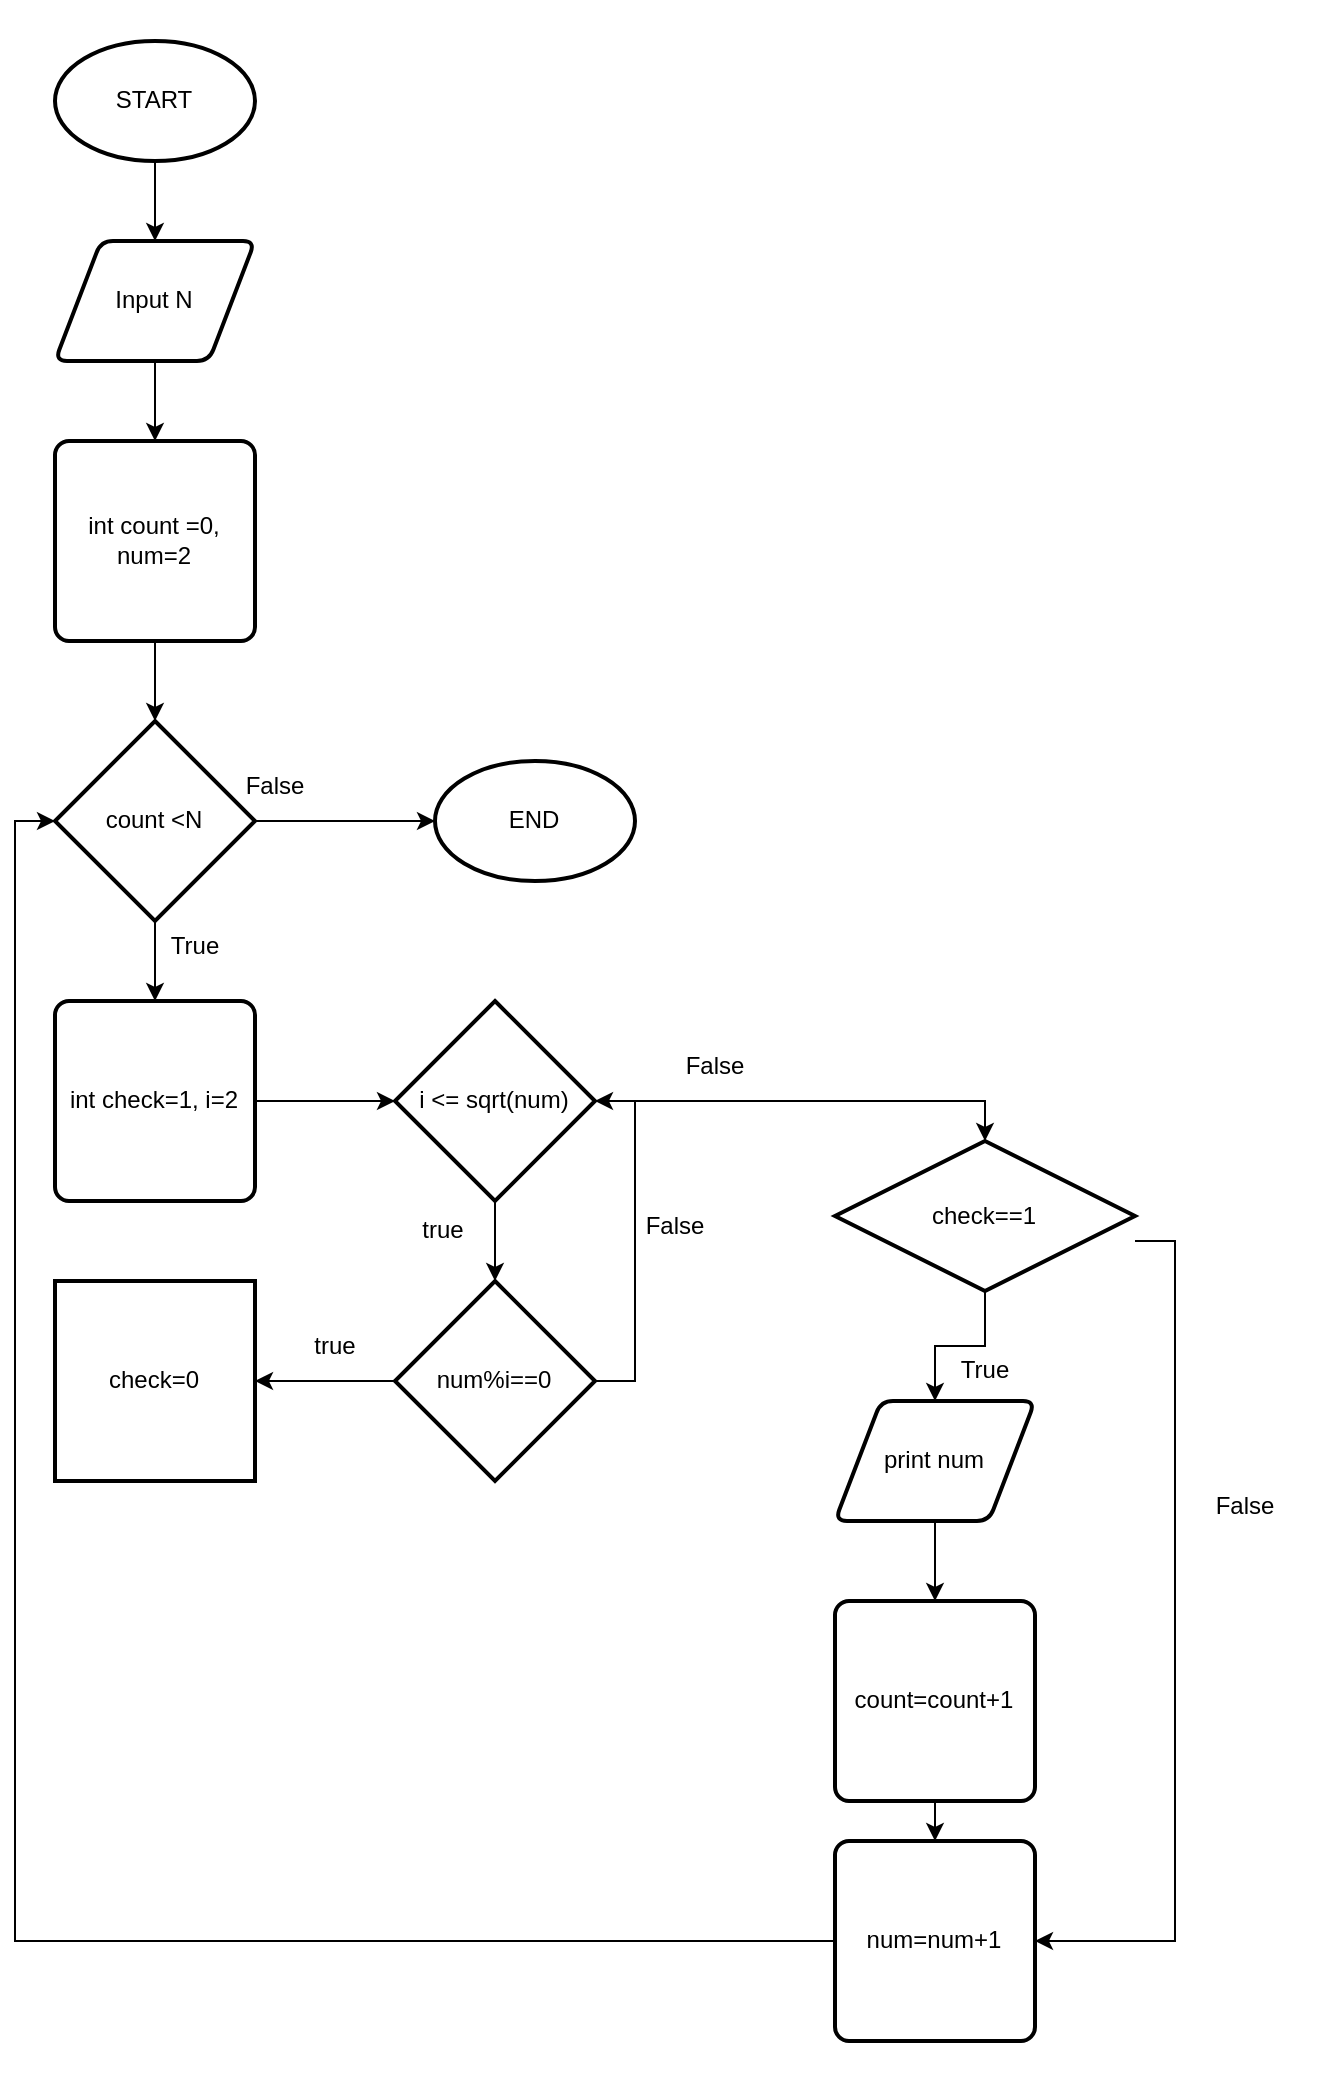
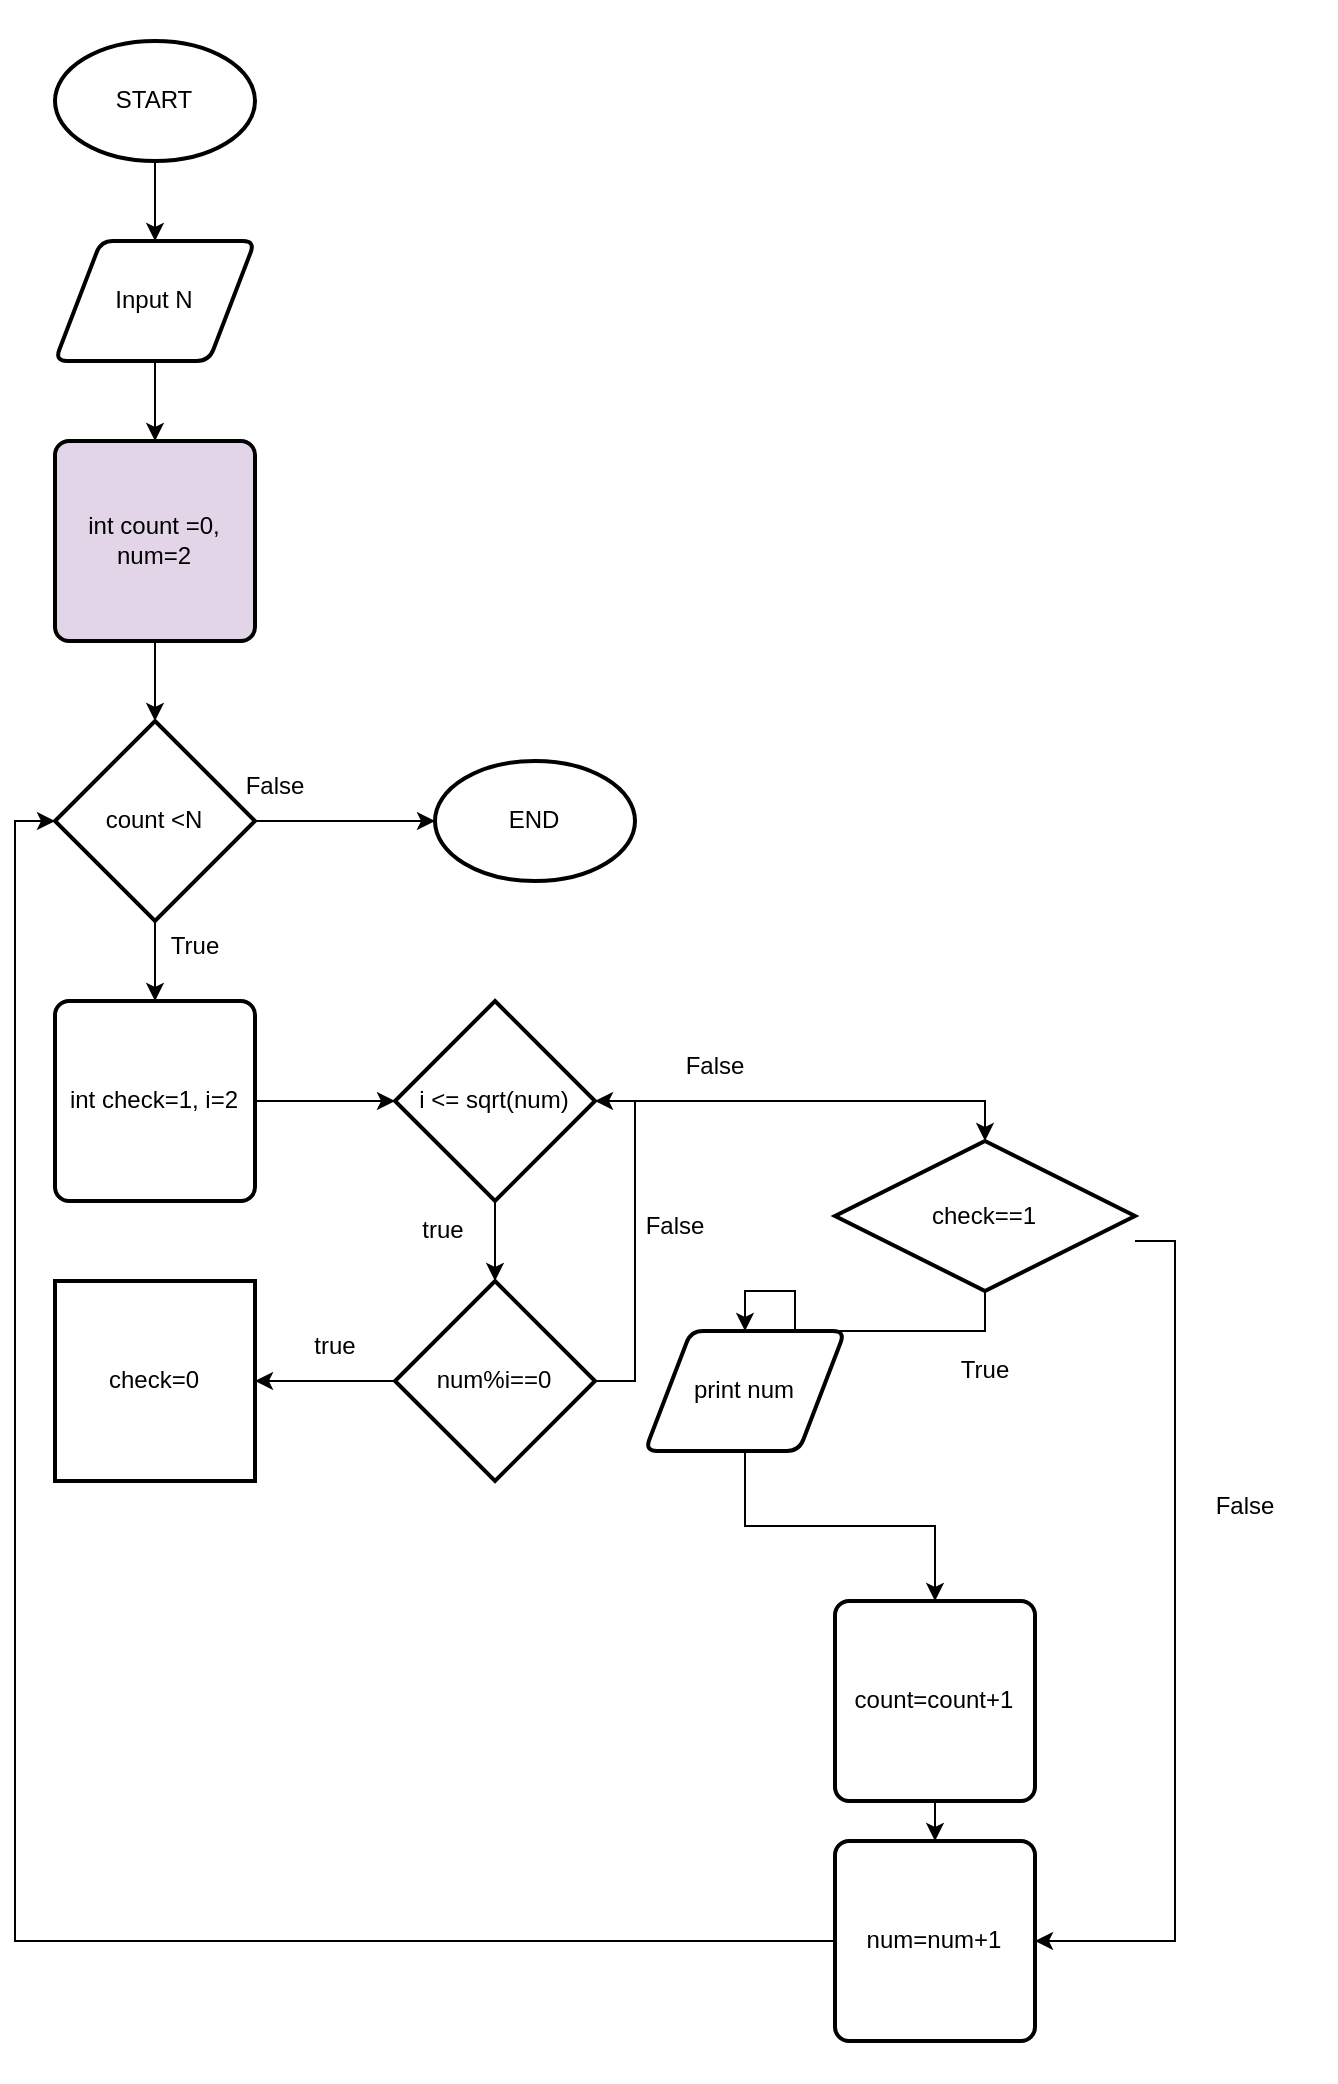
  <mxCell id="0" />
  <mxCell id="1" parent="0" />
  <mxCell id="2" style="edgeStyle=orthogonalEdgeStyle;rounded=0;orthogonalLoop=1;jettySize=auto;html=1;" edge="1" parent="1" source="3" target="5"><mxGeometry relative="1" as="geometry"><mxPoint x="70" y="230" as="targetPoint" /></mxGeometry></mxCell>
  <mxCell id="3" value="Input N" style="shape=parallelogram;html=1;strokeWidth=2;perimeter=parallelogramPerimeter;whiteSpace=wrap;rounded=1;arcSize=12;size=0.23;" vertex="1" parent="1"><mxGeometry x="20" y="120" width="100" height="60" as="geometry" /></mxCell>
  <mxCell id="4" style="edgeStyle=orthogonalEdgeStyle;rounded=0;orthogonalLoop=1;jettySize=auto;html=1;" edge="1" parent="1" source="5" target="8"><mxGeometry relative="1" as="geometry"><mxPoint x="70" y="370" as="targetPoint" /></mxGeometry></mxCell>
- <mxCell id="5" value="int count =0, num=2" style="rounded=1;whiteSpace=wrap;html=1;absoluteArcSize=1;arcSize=14;strokeWidth=2;" vertex="1" parent="1"><mxGeometry x="20" y="220" width="100" height="100" as="geometry" /></mxCell>
+ <mxCell id="5" value="int count =0, num=2" style="rounded=1;whiteSpace=wrap;html=1;absoluteArcSize=1;arcSize=14;strokeWidth=2;fillColor=#e1d5e7;" vertex="1" parent="1"><mxGeometry x="20" y="220" width="100" height="100" as="geometry" /></mxCell>
  <mxCell id="6" style="edgeStyle=orthogonalEdgeStyle;rounded=0;orthogonalLoop=1;jettySize=auto;html=1;" edge="1" parent="1" source="8" target="10"><mxGeometry relative="1" as="geometry"><mxPoint x="70" y="510" as="targetPoint" /></mxGeometry></mxCell>
  <mxCell id="7" style="edgeStyle=orthogonalEdgeStyle;rounded=0;orthogonalLoop=1;jettySize=auto;html=1;entryX=0;entryY=0.5;entryDx=0;entryDy=0;entryPerimeter=0;" edge="1" parent="1" source="8" target="37"><mxGeometry relative="1" as="geometry"><mxPoint x="200" y="410" as="targetPoint" /></mxGeometry></mxCell>
  <mxCell id="8" value="count &amp;lt;N" style="strokeWidth=2;html=1;shape=mxgraph.flowchart.decision;whiteSpace=wrap;" vertex="1" parent="1"><mxGeometry x="20" y="360" width="100" height="100" as="geometry" /></mxCell>
  <mxCell id="9" style="edgeStyle=orthogonalEdgeStyle;rounded=0;orthogonalLoop=1;jettySize=auto;html=1;" edge="1" parent="1" source="10"><mxGeometry relative="1" as="geometry"><mxPoint x="190" y="550" as="targetPoint" /></mxGeometry></mxCell>
  <mxCell id="10" value="int check=1, i=2" style="rounded=1;whiteSpace=wrap;html=1;absoluteArcSize=1;arcSize=14;strokeWidth=2;" vertex="1" parent="1"><mxGeometry x="20" y="500" width="100" height="100" as="geometry" /></mxCell>
  <mxCell id="11" style="edgeStyle=orthogonalEdgeStyle;rounded=0;orthogonalLoop=1;jettySize=auto;html=1;" edge="1" parent="1" source="13" target="17"><mxGeometry relative="1" as="geometry"><mxPoint x="240" y="670" as="targetPoint" /></mxGeometry></mxCell>
  <mxCell id="12" style="edgeStyle=orthogonalEdgeStyle;rounded=0;orthogonalLoop=1;jettySize=auto;html=1;entryX=0.5;entryY=0;entryDx=0;entryDy=0;entryPerimeter=0;" edge="1" parent="1" source="13" target="26"><mxGeometry relative="1" as="geometry"><mxPoint x="460" y="640" as="targetPoint" /></mxGeometry></mxCell>
  <mxCell id="13" value="i &amp;lt;= sqrt(num)" style="strokeWidth=2;html=1;shape=mxgraph.flowchart.decision;whiteSpace=wrap;" vertex="1" parent="1"><mxGeometry x="190" y="500" width="100" height="100" as="geometry" /></mxCell>
  <mxCell id="14" value="True" style="text;html=1;align=center;verticalAlign=middle;resizable=0;points=[];autosize=1;strokeColor=none;fillColor=none;" vertex="1" parent="1"><mxGeometry x="65" y="458" width="50" height="30" as="geometry" /></mxCell>
  <mxCell id="15" value="False" style="text;html=1;align=center;verticalAlign=middle;resizable=0;points=[];autosize=1;strokeColor=none;fillColor=none;" vertex="1" parent="1"><mxGeometry x="105" y="378" width="50" height="30" as="geometry" /></mxCell>
  <mxCell id="16" style="edgeStyle=orthogonalEdgeStyle;rounded=0;orthogonalLoop=1;jettySize=auto;html=1;" edge="1" parent="1" source="17" target="18"><mxGeometry relative="1" as="geometry"><mxPoint x="150" y="670" as="targetPoint" /></mxGeometry></mxCell>
  <mxCell id="17" value="num%i==0" style="strokeWidth=2;html=1;shape=mxgraph.flowchart.decision;whiteSpace=wrap;" vertex="1" parent="1"><mxGeometry x="190" y="640" width="100" height="100" as="geometry" /></mxCell>
  <mxCell id="18" value="check=0" style="whiteSpace=wrap;html=1;absoluteArcSize=1;arcSize=14;strokeWidth=2;rounded=0;" vertex="1" parent="1"><mxGeometry x="20" y="640" width="100" height="100" as="geometry" /></mxCell>
  <mxCell id="19" value="true" style="text;html=1;align=center;verticalAlign=middle;resizable=0;points=[];autosize=1;strokeColor=none;fillColor=none;" vertex="1" parent="1"><mxGeometry x="194" y="600" width="40" height="30" as="geometry" /></mxCell>
  <mxCell id="20" value="true" style="text;html=1;align=center;verticalAlign=middle;resizable=0;points=[];autosize=1;strokeColor=none;fillColor=none;" vertex="1" parent="1"><mxGeometry x="140" y="658" width="40" height="30" as="geometry" /></mxCell>
  <mxCell id="21" style="edgeStyle=orthogonalEdgeStyle;rounded=0;orthogonalLoop=1;jettySize=auto;html=1;entryX=1;entryY=0.5;entryDx=0;entryDy=0;entryPerimeter=0;" edge="1" parent="1" source="17" target="13"><mxGeometry relative="1" as="geometry"><Array as="points"><mxPoint x="310" y="690" /><mxPoint x="310" y="550" /></Array></mxGeometry></mxCell>
  <mxCell id="22" value="False" style="text;html=1;align=center;verticalAlign=middle;resizable=0;points=[];autosize=1;strokeColor=none;fillColor=none;" vertex="1" parent="1"><mxGeometry x="305" y="598" width="50" height="30" as="geometry" /></mxCell>
  <mxCell id="23" value="False" style="text;html=1;align=center;verticalAlign=middle;resizable=0;points=[];autosize=1;strokeColor=none;fillColor=none;" vertex="1" parent="1"><mxGeometry x="325" y="518" width="50" height="30" as="geometry" /></mxCell>
  <mxCell id="24" style="edgeStyle=orthogonalEdgeStyle;rounded=0;orthogonalLoop=1;jettySize=auto;html=1;" edge="1" parent="1" source="26" target="28"><mxGeometry relative="1" as="geometry"><mxPoint x="460" y="730" as="targetPoint" /></mxGeometry></mxCell>
  <mxCell id="25" style="edgeStyle=orthogonalEdgeStyle;rounded=0;orthogonalLoop=1;jettySize=auto;html=1;entryX=1;entryY=0.5;entryDx=0;entryDy=0;" edge="1" parent="1" source="26" target="32"><mxGeometry relative="1" as="geometry"><Array as="points"><mxPoint x="580" y="620" /><mxPoint x="580" y="970" /></Array></mxGeometry></mxCell>
  <mxCell id="26" value="check==1" style="strokeWidth=2;html=1;shape=mxgraph.flowchart.decision;whiteSpace=wrap;" vertex="1" parent="1"><mxGeometry x="410" y="570" width="150" height="75" as="geometry" /></mxCell>
  <mxCell id="27" style="edgeStyle=orthogonalEdgeStyle;rounded=0;orthogonalLoop=1;jettySize=auto;html=1;" edge="1" parent="1" source="28" target="31"><mxGeometry relative="1" as="geometry"><mxPoint x="460" y="810" as="targetPoint" /></mxGeometry></mxCell>
- <mxCell id="28" value="print num" style="shape=parallelogram;html=1;strokeWidth=2;perimeter=parallelogramPerimeter;whiteSpace=wrap;rounded=1;arcSize=12;size=0.23;" vertex="1" parent="1"><mxGeometry x="410" y="700" width="100" height="60" as="geometry" /></mxCell>
+ <mxCell id="28" value="print num" style="shape=parallelogram;html=1;strokeWidth=2;perimeter=parallelogramPerimeter;whiteSpace=wrap;rounded=1;arcSize=12;size=0.23;" vertex="1" parent="1"><mxGeometry x="315" y="665" width="100" height="60" as="geometry" /></mxCell>
  <mxCell id="29" value="True" style="text;html=1;align=center;verticalAlign=middle;resizable=0;points=[];autosize=1;strokeColor=none;fillColor=none;" vertex="1" parent="1"><mxGeometry x="460" y="670" width="50" height="30" as="geometry" /></mxCell>
  <mxCell id="30" style="edgeStyle=orthogonalEdgeStyle;rounded=0;orthogonalLoop=1;jettySize=auto;html=1;" edge="1" parent="1" source="31" target="32"><mxGeometry relative="1" as="geometry"><mxPoint x="460" y="970" as="targetPoint" /></mxGeometry></mxCell>
  <mxCell id="31" value="count=count+1" style="rounded=1;whiteSpace=wrap;html=1;absoluteArcSize=1;arcSize=14;strokeWidth=2;" vertex="1" parent="1"><mxGeometry x="410" y="800" width="100" height="100" as="geometry" /></mxCell>
  <mxCell id="32" value="num=num+1" style="rounded=1;whiteSpace=wrap;html=1;absoluteArcSize=1;arcSize=14;strokeWidth=2;" vertex="1" parent="1"><mxGeometry x="410" y="920" width="100" height="100" as="geometry" /></mxCell>
  <mxCell id="33" value="False" style="text;html=1;align=center;verticalAlign=middle;resizable=0;points=[];autosize=1;strokeColor=none;fillColor=none;" vertex="1" parent="1"><mxGeometry x="590" y="738" width="50" height="30" as="geometry" /></mxCell>
  <mxCell id="34" style="edgeStyle=orthogonalEdgeStyle;rounded=0;orthogonalLoop=1;jettySize=auto;html=1;entryX=0;entryY=0.5;entryDx=0;entryDy=0;entryPerimeter=0;" edge="1" parent="1" source="32" target="8"><mxGeometry relative="1" as="geometry" /></mxCell>
  <mxCell id="35" style="edgeStyle=orthogonalEdgeStyle;rounded=0;orthogonalLoop=1;jettySize=auto;html=1;entryX=0.5;entryY=0;entryDx=0;entryDy=0;" edge="1" parent="1" source="36" target="3"><mxGeometry relative="1" as="geometry" /></mxCell>
  <mxCell id="36" value="START" style="strokeWidth=2;html=1;shape=mxgraph.flowchart.start_1;whiteSpace=wrap;" vertex="1" parent="1"><mxGeometry x="20" y="20" width="100" height="60" as="geometry" /></mxCell>
  <mxCell id="37" value="END" style="strokeWidth=2;html=1;shape=mxgraph.flowchart.start_1;whiteSpace=wrap;" vertex="1" parent="1"><mxGeometry x="210" y="380" width="100" height="60" as="geometry" /></mxCell>
